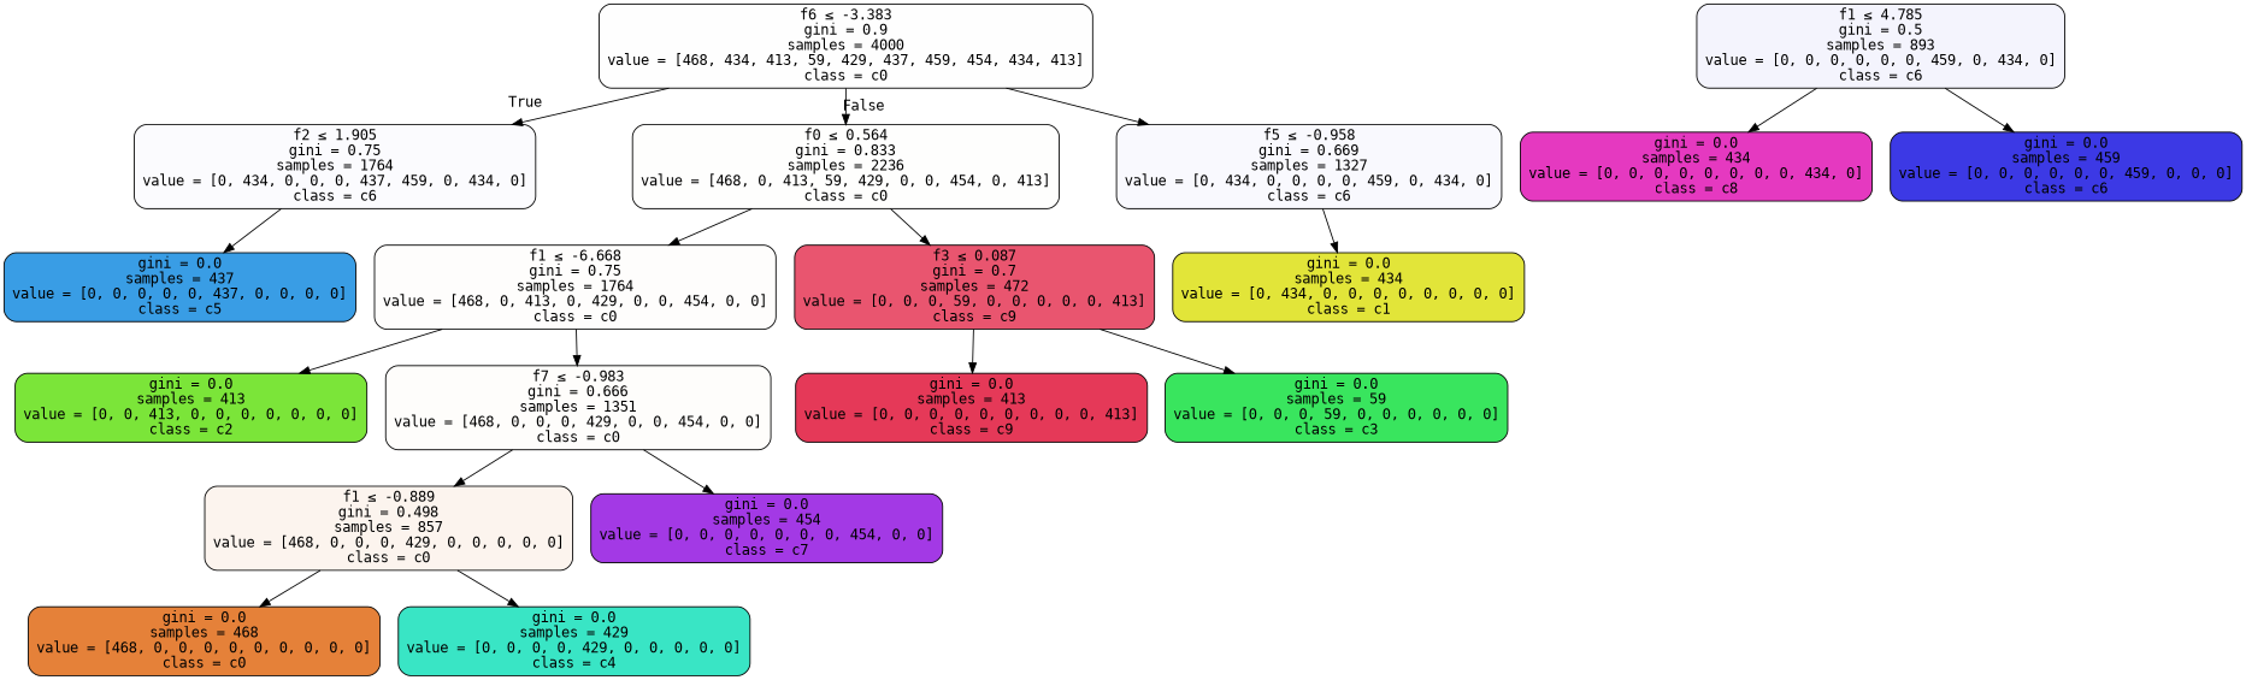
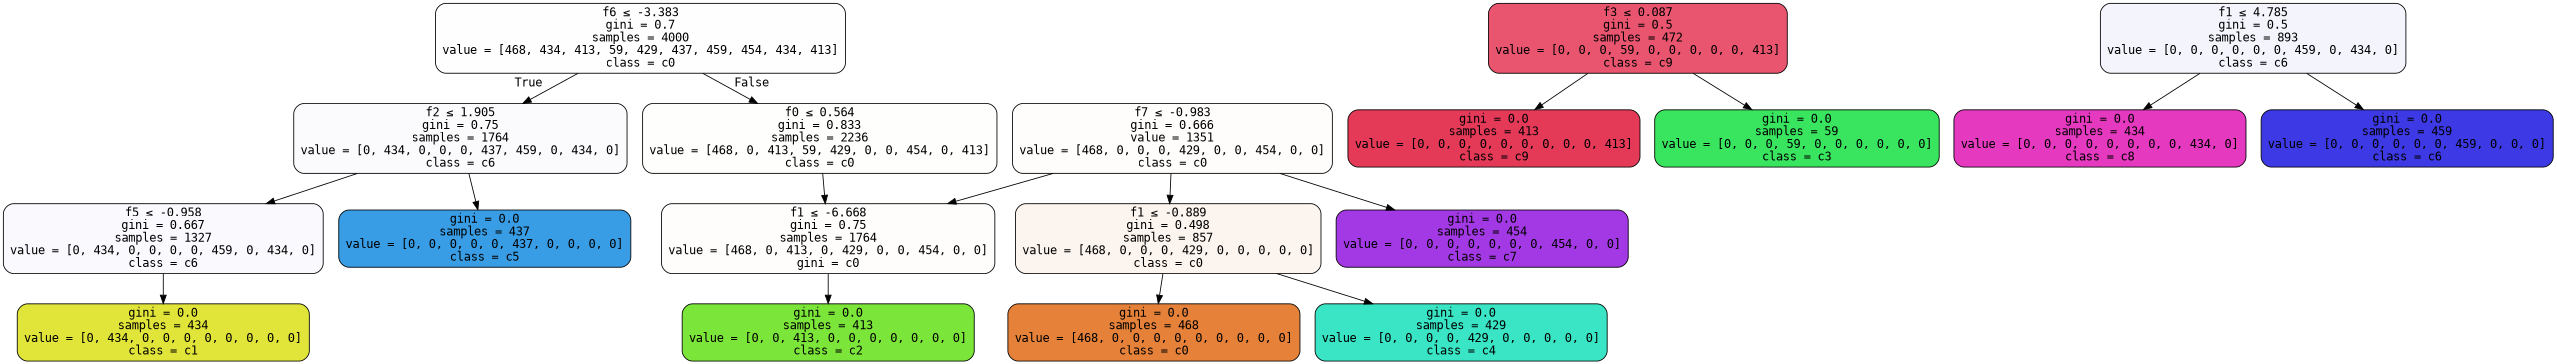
  digraph {
    fontname="DejaVu Sans Mono"
    node [color=black fontname="DejaVu Sans Mono" shape=box style="filled, rounded"]
    edge [fontname="DejaVu Sans Mono"]
-   n1 [fillcolor="#e5813901" label=<f6 &le; -3.383<br/>gini = 0.9<br/>samples = 4000<br/>value = [468, 434, 413, 59, 429, 437, 459, 454, 434, 413]<br/>class = c0>]
+   n1 [fillcolor="#e5813901" label=<f6 &le; -3.383<br/>gini = 0.7<br/>samples = 4000<br/>value = [468, 434, 413, 59, 429, 437, 459, 454, 434, 413]<br/>class = c0>]
    n2 [fillcolor="#3c39e504" label=<f2 &le; 1.905<br/>gini = 0.75<br/>samples = 1764<br/>value = [0, 434, 0, 0, 0, 437, 459, 0, 434, 0]<br/>class = c6>]
    n3 [fillcolor="#e5813902" label=<f0 &le; 0.564<br/>gini = 0.833<br/>samples = 2236<br/>value = [468, 0, 413, 59, 429, 0, 0, 454, 0, 413]<br/>class = c0>]
-   n4 [fillcolor="#3c39e507" label=<f5 &le; -0.958<br/>gini = 0.669<br/>samples = 1327<br/>value = [0, 434, 0, 0, 0, 0, 459, 0, 434, 0]<br/>class = c6>]
+   n4 [fillcolor="#3c39e507" label=<f5 &le; -0.958<br/>gini = 0.667<br/>samples = 1327<br/>value = [0, 434, 0, 0, 0, 0, 459, 0, 434, 0]<br/>class = c6>]
    n5 [fillcolor="#399de5ff" label=<gini = 0.0<br/>samples = 437<br/>value = [0, 0, 0, 0, 0, 437, 0, 0, 0, 0]<br/>class = c5>]
-   n6 [fillcolor="#e5813903" label=<f1 &le; -6.668<br/>gini = 0.75<br/>samples = 1764<br/>value = [468, 0, 413, 0, 429, 0, 0, 454, 0, 0]<br/>class = c0>]
-   n7 [fillcolor="#e53958db" label=<f3 &le; 0.087<br/>gini = 0.7<br/>samples = 472<br/>value = [0, 0, 0, 59, 0, 0, 0, 0, 0, 413]<br/>class = c9>]
+   n6 [fillcolor="#e5813903" label=<f1 &le; -6.668<br/>gini = 0.75<br/>samples = 1764<br/>value = [468, 0, 413, 0, 429, 0, 0, 454, 0, 0]<br/>gini = c0>]
+   n7 [fillcolor="#e53958db" label=<f3 &le; 0.087<br/>gini = 0.5<br/>samples = 472<br/>value = [0, 0, 0, 59, 0, 0, 0, 0, 0, 413]<br/>class = c9>]
    n8 [fillcolor="#e2e539ff" label=<gini = 0.0<br/>samples = 434<br/>value = [0, 434, 0, 0, 0, 0, 0, 0, 0, 0]<br/>class = c1>]
    n9 [fillcolor="#3c39e50e" label=<f1 &le; 4.785<br/>gini = 0.5<br/>samples = 893<br/>value = [0, 0, 0, 0, 0, 0, 459, 0, 434, 0]<br/>class = c6>]
    n10 [fillcolor="#e539c0ff" label=<gini = 0.0<br/>samples = 434<br/>value = [0, 0, 0, 0, 0, 0, 0, 0, 434, 0]<br/>class = c8>]
    n11 [fillcolor="#3c39e5ff" label=<gini = 0.0<br/>samples = 459<br/>value = [0, 0, 0, 0, 0, 0, 459, 0, 0, 0]<br/>class = c6>]
    n12 [fillcolor="#7be539ff" label=<gini = 0.0<br/>samples = 413<br/>value = [0, 0, 413, 0, 0, 0, 0, 0, 0, 0]<br/>class = c2>]
-   n13 [fillcolor="#e5813904" label=<f7 &le; -0.983<br/>gini = 0.666<br/>samples = 1351<br/>value = [468, 0, 0, 0, 429, 0, 0, 454, 0, 0]<br/>class = c0>]
+   n13 [fillcolor="#e5813904" label=<f7 &le; -0.983<br/>gini = 0.666<br/>value = 1351<br/>value = [468, 0, 0, 0, 429, 0, 0, 454, 0, 0]<br/>class = c0>]
    n14 [fillcolor="#e53958ff" label=<gini = 0.0<br/>samples = 413<br/>value = [0, 0, 0, 0, 0, 0, 0, 0, 0, 413]<br/>class = c9>]
    n15 [fillcolor="#39e55eff" label=<gini = 0.0<br/>samples = 59<br/>value = [0, 0, 0, 59, 0, 0, 0, 0, 0, 0]<br/>class = c3>]
    n16 [fillcolor="#e5813915" label=<f1 &le; -0.889<br/>gini = 0.498<br/>samples = 857<br/>value = [468, 0, 0, 0, 429, 0, 0, 0, 0, 0]<br/>class = c0>]
    n17 [fillcolor="#a339e5ff" label=<gini = 0.0<br/>samples = 454<br/>value = [0, 0, 0, 0, 0, 0, 0, 454, 0, 0]<br/>class = c7>]
    n18 [fillcolor="#e58139ff" label=<gini = 0.0<br/>samples = 468<br/>value = [468, 0, 0, 0, 0, 0, 0, 0, 0, 0]<br/>class = c0>]
    n19 [fillcolor="#39e5c5ff" label=<gini = 0.0<br/>samples = 429<br/>value = [0, 0, 0, 0, 429, 0, 0, 0, 0, 0]<br/>class = c4>]
    n1 -> n2 [headlabel=True labelangle=45 labeldistance=2.5]
    n1 -> n3 [headlabel=False labelangle=-45 labeldistance=2.5]
-   n1 -> n4
+   n2 -> n4
    n2 -> n5
    n3 -> n6
-   n3 -> n7
    n4 -> n8
    n6 -> n12
-   n6 -> n13
+   n13 -> n6
    n7 -> n14
    n7 -> n15
    n9 -> n10
    n9 -> n11
    n13 -> n16
    n13 -> n17
    n16 -> n18
    n16 -> n19
  }
